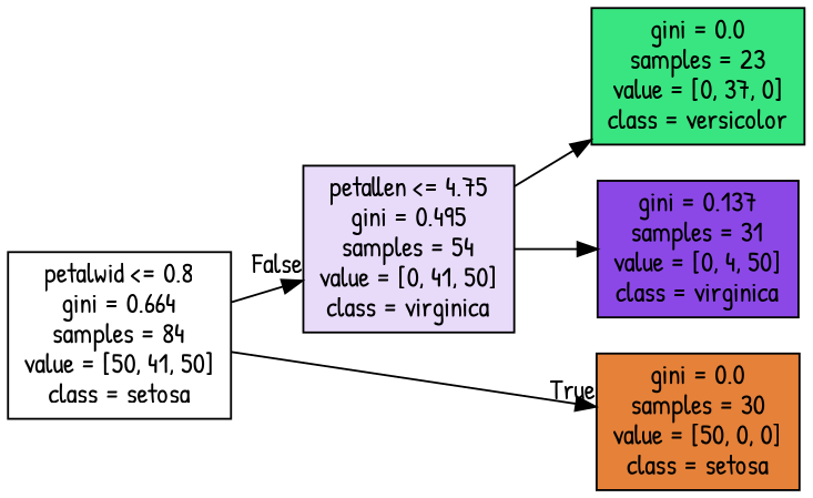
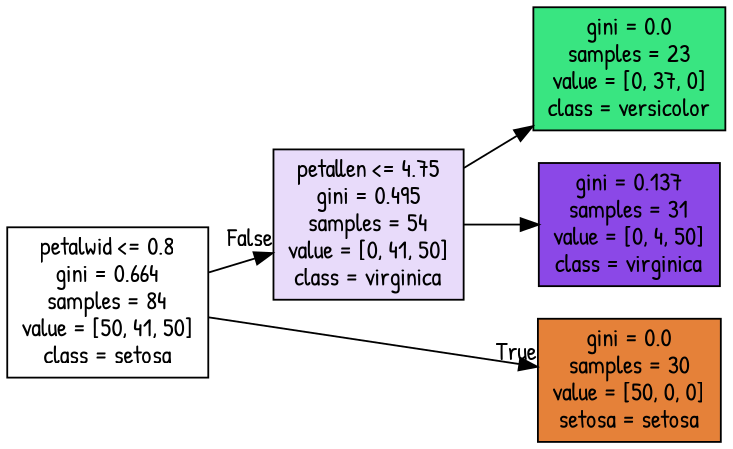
  digraph {
    ranksep=equally
    splines=polyline
    rankdir=LR
    fontname="Patrick Hand"
    node [color=black shape=box style=filled fontname="Patrick Hand"]
    edge [fontname="Patrick Hand"]
    n1 [fillcolor="#e5813900" label="petalwid <= 0.8\ngini = 0.664\nsamples = 84\nvalue = [50, 41, 50]\nclass = setosa"]
    n2 [fillcolor="#8139e52e" label="petallen <= 4.75\ngini = 0.495\nsamples = 54\nvalue = [0, 41, 50]\nclass = virginica"]
-   n3 [fillcolor="#e58139ff" label="gini = 0.0\nsamples = 30\nvalue = [50, 0, 0]\nclass = setosa"]
+   n3 [fillcolor="#e58139ff" label="gini = 0.0\nsamples = 30\nvalue = [50, 0, 0]\nsetosa = setosa"]
    n4 [fillcolor="#39e581ff" label="gini = 0.0\nsamples = 23\nvalue = [0, 37, 0]\nclass = versicolor"]
    n5 [fillcolor="#8139e5eb" label="gini = 0.137\nsamples = 31\nvalue = [0, 4, 50]\nclass = virginica"]
    subgraph sub_1 {
      rank=same
      n1
    }
    subgraph sub_2 {
      rank=same
      n2
    }
    subgraph sub_3 {
      rank=same
      n3
      n4
      n5
    }
    n1 -> n2 [headlabel=False labelangle=-45 labeldistance=2.5]
    n1 -> n3 [headlabel=True labelangle=45 labeldistance=2.5]
    n2 -> n4
    n2 -> n5
  }
